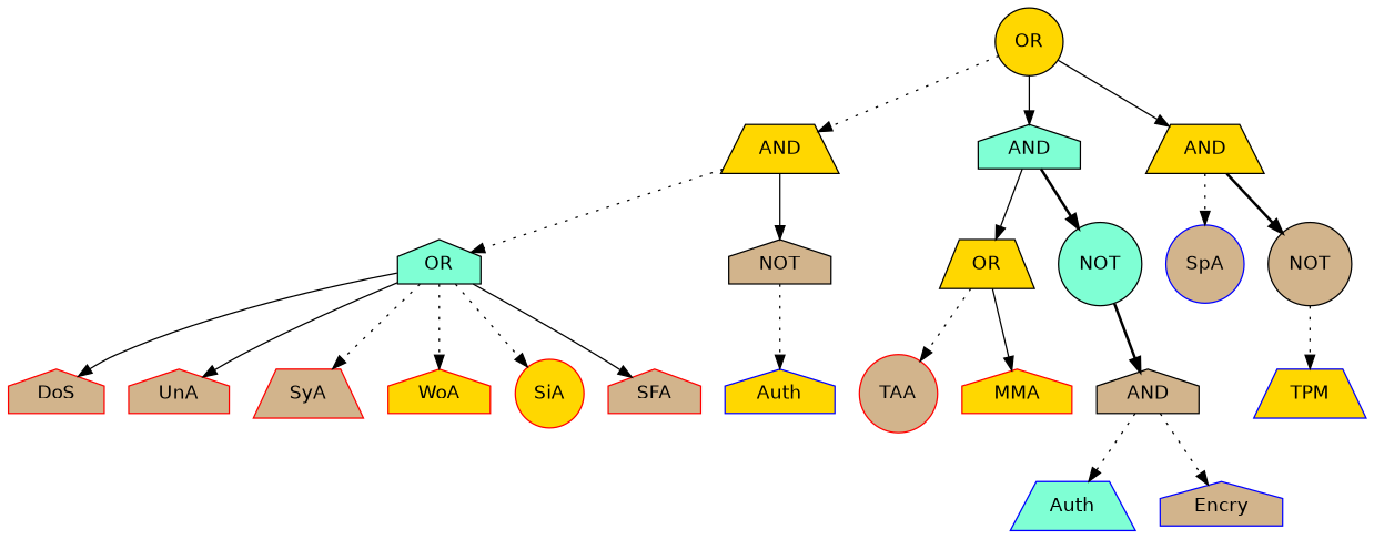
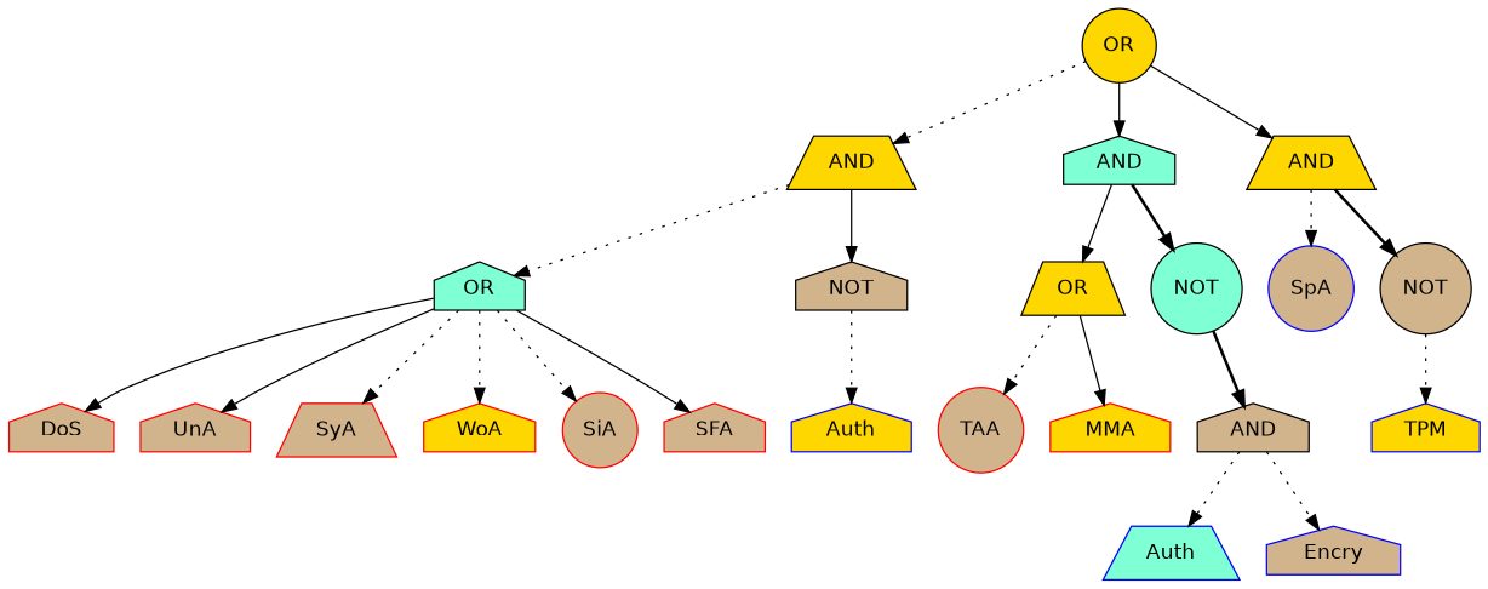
  digraph {
    fontname="DejaVu Sans"
    node [color=black fillcolor=tan fontname="DejaVu Sans" shape=house style=filled]
    edge [fontname="DejaVu Sans" style=dotted]
    n1 [fillcolor=gold label=OR shape=circle]
    n2 [fillcolor=gold label=AND shape=trapezium]
    n3 [fillcolor=aquamarine label=AND]
    n4 [fillcolor=gold label=AND shape=trapezium]
    n5 [fillcolor=aquamarine label=OR]
    n6 [label=NOT]
    n7 [fillcolor=gold label=OR shape=trapezium]
    n8 [fillcolor=aquamarine label=NOT shape=circle]
    n9 [color=blue label=SpA shape=circle]
    n10 [label=NOT shape=circle]
    n11 [color=red label=DoS]
    n12 [color=red label=UnA]
    n13 [color=red label=SyA shape=trapezium]
    n14 [color=red fillcolor=gold label=WoA]
-   n15 [color=red fillcolor=gold label=SiA shape=circle]
+   n15 [color=red label=SiA shape=circle]
    n16 [color=red label=SFA]
    n17 [color=blue fillcolor=gold label=Auth]
    n18 [color=red label=TAA shape=circle]
    n19 [color=red fillcolor=gold label=MMA]
    n20 [label=AND]
    n21 [color=blue fillcolor=aquamarine label=Auth shape=trapezium]
    n22 [color=blue label=Encry]
-   n23 [color=blue fillcolor=gold label=TPM shape=trapezium]
+   n23 [color=blue fillcolor=gold label=TPM]
    n1 -> n2
    n1 -> n3 [style=solid]
    n1 -> n4 [style=solid]
    n2 -> n5
    n2 -> n6 [style=solid]
    n3 -> n7 [style=solid]
    n3 -> n8 [style=bold]
    n4 -> n9
    n4 -> n10 [style=bold]
    n5 -> n11 [style=solid]
    n5 -> n12 [style=solid]
    n5 -> n13
    n5 -> n14
    n5 -> n15
    n5 -> n16 [style=solid]
    n6 -> n17
    n7 -> n18
    n7 -> n19 [style=solid]
    n8 -> n20 [style=bold]
    n10 -> n23
    n20 -> n21
    n20 -> n22
  }
